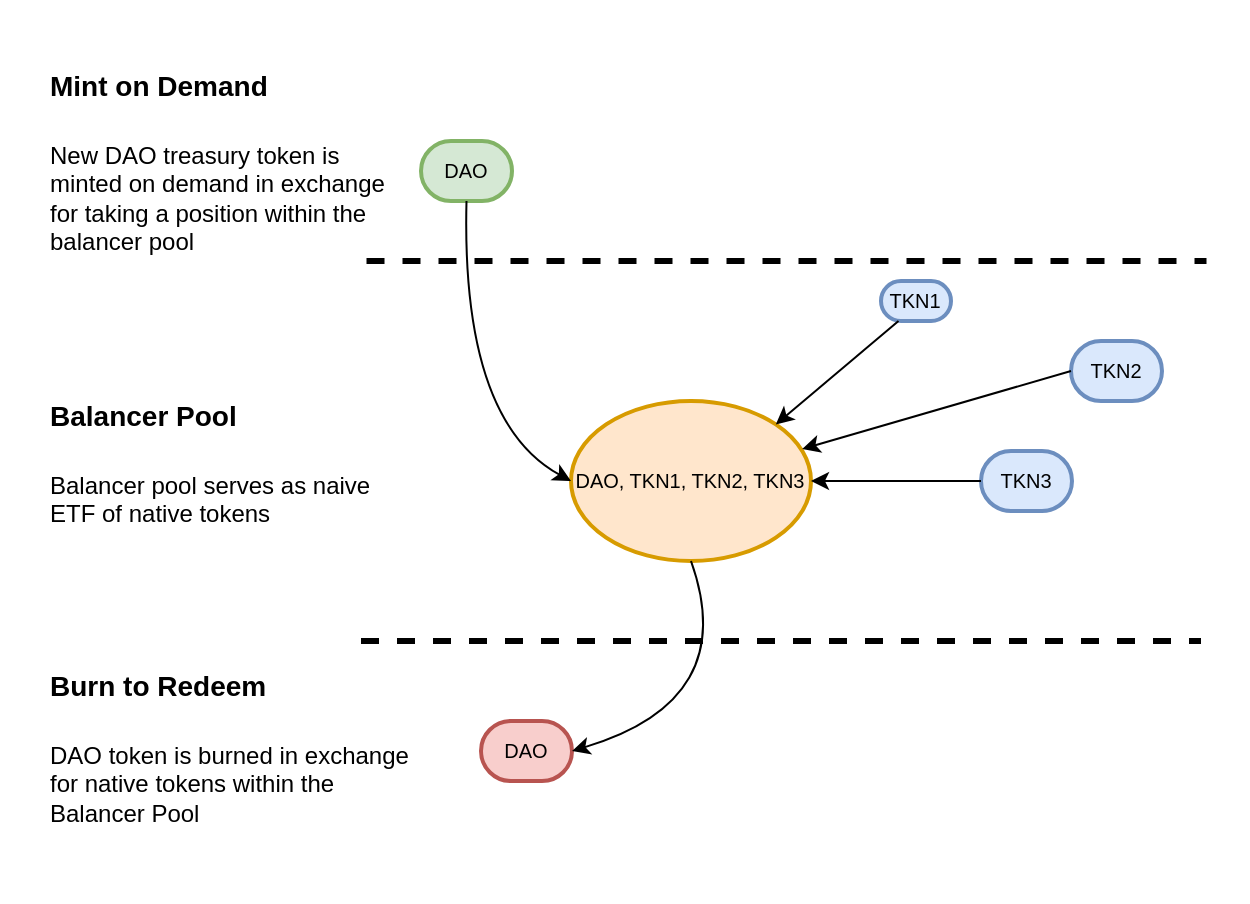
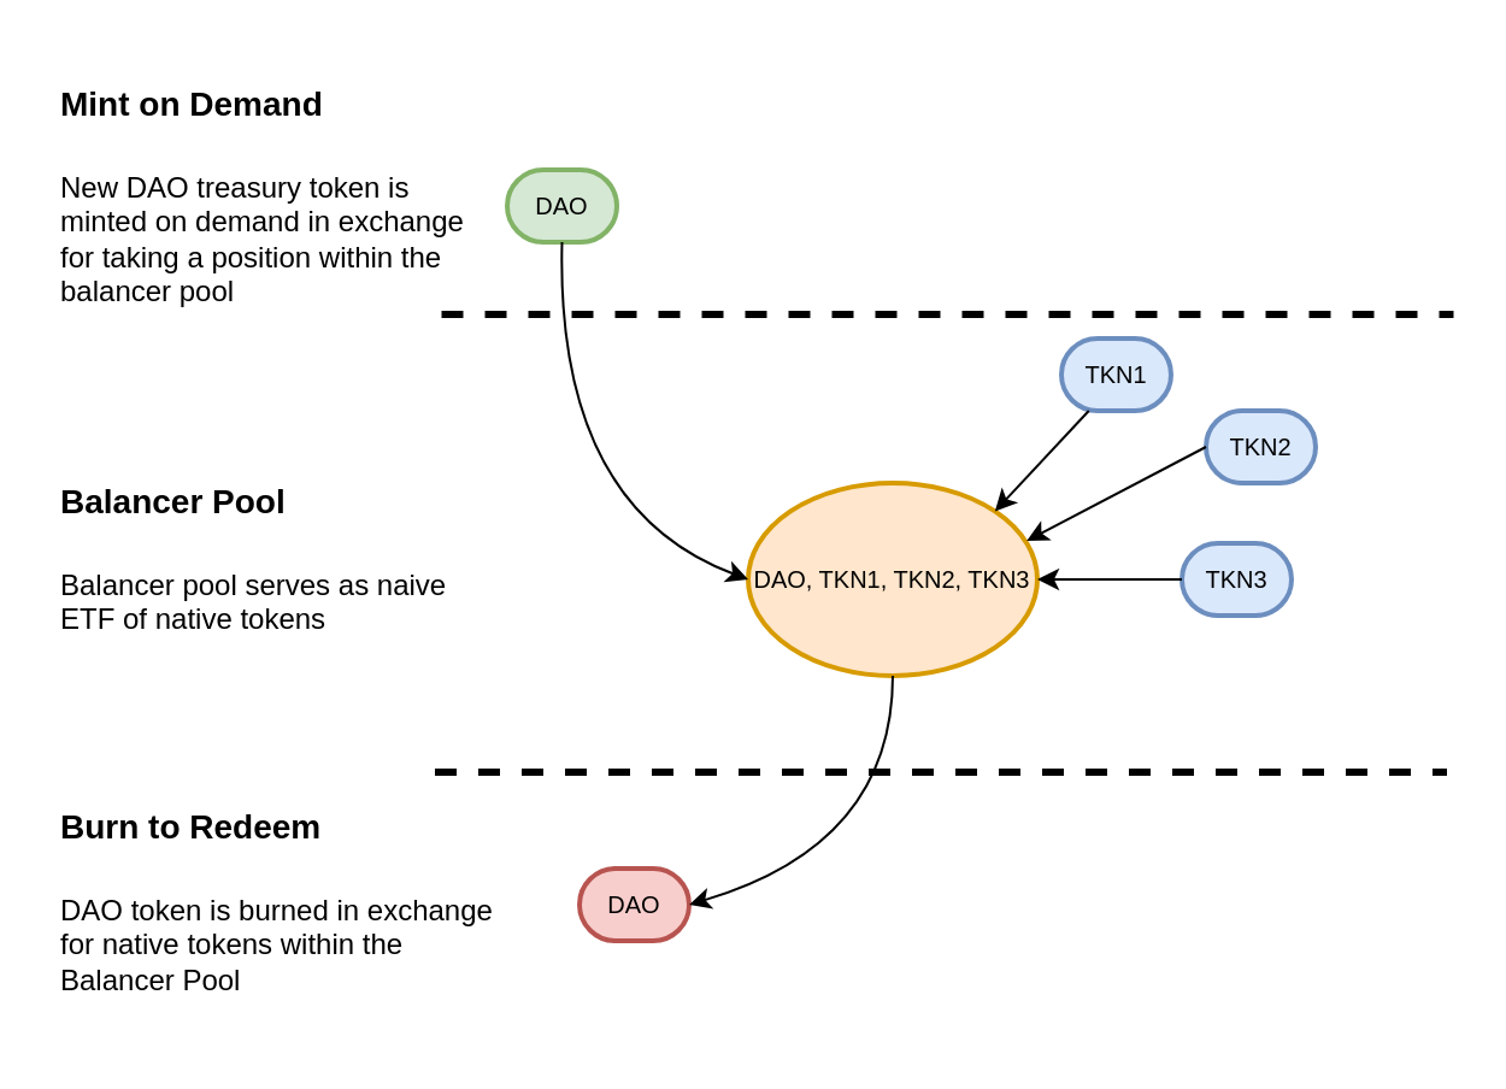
  <mxCell id="0" />
  <mxCell id="1" parent="0" />
- <mxCell id="2" value="&lt;font style=&quot;font-size: 10px;&quot;&gt;DAO, TKN1, TKN2, TKN3&lt;/font&gt;" style="ellipse;whiteSpace=wrap;html=1;fillColor=#ffe6cc;strokeColor=#d79b00;strokeWidth=2;" parent="1" vertex="1"><mxGeometry x="285" y="200" width="120" height="80" as="geometry" /></mxCell>
+ <mxCell id="2" value="&lt;font style=&quot;font-size: 10px;&quot;&gt;DAO, TKN1, TKN2, TKN3&lt;/font&gt;" style="ellipse;whiteSpace=wrap;html=1;fillColor=#ffe6cc;strokeColor=#d79b00;strokeWidth=2;" parent="1" vertex="1"><mxGeometry x="310" y="200" width="120" height="80" as="geometry" /></mxCell>
  <mxCell id="3" value="" style="endArrow=none;dashed=1;html=1;rounded=0;strokeWidth=3;" parent="1" edge="1"><mxGeometry width="50" height="50" relative="1" as="geometry"><mxPoint x="182.75" y="130" as="sourcePoint" /><mxPoint x="602.75" y="130" as="targetPoint" /></mxGeometry></mxCell>
  <mxCell id="4" value="&lt;font style=&quot;font-size: 10px;&quot;&gt;DAO&lt;/font&gt;&lt;font style=&quot;&quot;&gt;&lt;br&gt;&lt;/font&gt;" style="rounded=1;whiteSpace=wrap;html=1;fillColor=#d5e8d4;strokeColor=#82b366;strokeWidth=2;arcSize=50;" parent="1" vertex="1"><mxGeometry x="210" y="70" width="45.5" height="30" as="geometry" /></mxCell>
- <mxCell id="5" value="&lt;font style=&quot;&quot;&gt;&lt;span style=&quot;font-size: 10px;&quot;&gt;TKN1&lt;/span&gt;&lt;br&gt;&lt;/font&gt;" style="rounded=1;whiteSpace=wrap;html=1;fillColor=#dae8fc;strokeColor=#6c8ebf;strokeWidth=2;arcSize=50;" parent="1" vertex="1"><mxGeometry x="440" y="140" width="35" height="20" as="geometry" /></mxCell>
- <mxCell id="6" value="&lt;font style=&quot;&quot;&gt;&lt;font style=&quot;font-size: 10px;&quot;&gt;TKN2&lt;/font&gt;&lt;br&gt;&lt;/font&gt;" style="rounded=1;whiteSpace=wrap;html=1;fillColor=#dae8fc;strokeColor=#6c8ebf;strokeWidth=2;arcSize=50;" parent="1" vertex="1"><mxGeometry x="535" y="170" width="45.5" height="30" as="geometry" /></mxCell>
+ <mxCell id="5" value="&lt;font style=&quot;&quot;&gt;&lt;span style=&quot;font-size: 10px;&quot;&gt;TKN1&lt;/span&gt;&lt;br&gt;&lt;/font&gt;" style="rounded=1;whiteSpace=wrap;html=1;fillColor=#dae8fc;strokeColor=#6c8ebf;strokeWidth=2;arcSize=50;" parent="1" vertex="1"><mxGeometry x="440" y="140" width="45.5" height="30" as="geometry" /></mxCell>
+ <mxCell id="6" value="&lt;font style=&quot;&quot;&gt;&lt;font style=&quot;font-size: 10px;&quot;&gt;TKN2&lt;/font&gt;&lt;br&gt;&lt;/font&gt;" style="rounded=1;whiteSpace=wrap;html=1;fillColor=#dae8fc;strokeColor=#6c8ebf;strokeWidth=2;arcSize=50;" parent="1" vertex="1"><mxGeometry x="500" y="170" width="45.5" height="30" as="geometry" /></mxCell>
  <mxCell id="7" value="&lt;font style=&quot;&quot;&gt;&lt;font style=&quot;font-size: 10px;&quot;&gt;TKN3&lt;/font&gt;&lt;br&gt;&lt;/font&gt;" style="rounded=1;whiteSpace=wrap;html=1;fillColor=#dae8fc;strokeColor=#6c8ebf;strokeWidth=2;arcSize=50;" parent="1" vertex="1"><mxGeometry x="490" y="225" width="45.5" height="30" as="geometry" /></mxCell>
  <mxCell id="8" value="" style="endArrow=classic;html=1;rounded=0;exitX=0.25;exitY=1;exitDx=0;exitDy=0;entryX=1;entryY=0;entryDx=0;entryDy=0;" parent="1" source="5" target="2" edge="1"><mxGeometry width="50" height="50" relative="1" as="geometry"><mxPoint x="310" y="440" as="sourcePoint" /><mxPoint x="360" y="390" as="targetPoint" /></mxGeometry></mxCell>
  <mxCell id="9" value="" style="endArrow=classic;html=1;rounded=0;exitX=0;exitY=0.5;exitDx=0;exitDy=0;entryX=0.963;entryY=0.3;entryDx=0;entryDy=0;entryPerimeter=0;" parent="1" source="6" target="2" edge="1"><mxGeometry width="50" height="50" relative="1" as="geometry"><mxPoint x="590" y="330" as="sourcePoint" /><mxPoint x="640" y="280" as="targetPoint" /></mxGeometry></mxCell>
  <mxCell id="10" value="" style="endArrow=classic;html=1;rounded=0;exitX=0;exitY=0.5;exitDx=0;exitDy=0;entryX=1;entryY=0.5;entryDx=0;entryDy=0;" parent="1" source="7" target="2" edge="1"><mxGeometry width="50" height="50" relative="1" as="geometry"><mxPoint x="540" y="370" as="sourcePoint" /><mxPoint x="590" y="320" as="targetPoint" /></mxGeometry></mxCell>
  <mxCell id="11" value="&lt;h1&gt;&lt;span style=&quot;font-size: 14px;&quot;&gt;Balancer Pool&lt;/span&gt;&lt;/h1&gt;&lt;p&gt;Balancer pool serves as naive ETF of native tokens&lt;/p&gt;" style="text;html=1;strokeColor=none;fillColor=none;spacing=5;spacingTop=-20;whiteSpace=wrap;overflow=hidden;rounded=0;" parent="1" vertex="1"><mxGeometry x="20" y="185" width="190" height="110" as="geometry" /></mxCell>
  <mxCell id="12" value="&lt;h1&gt;&lt;span style=&quot;font-size: 14px;&quot;&gt;Mint on Demand&lt;/span&gt;&lt;/h1&gt;&lt;p&gt;New DAO treasury token is minted on demand in exchange for taking a position within the balancer pool&lt;/p&gt;" style="text;html=1;strokeColor=none;fillColor=none;spacing=5;spacingTop=-20;whiteSpace=wrap;overflow=hidden;rounded=0;" parent="1" vertex="1"><mxGeometry x="20" y="20" width="180" height="110" as="geometry" /></mxCell>
  <mxCell id="13" value="&lt;h1&gt;&lt;span style=&quot;font-size: 14px;&quot;&gt;Burn to Redeem&lt;/span&gt;&lt;/h1&gt;&lt;p&gt;DAO token is burned in exchange for native tokens within the Balancer Pool&lt;/p&gt;" style="text;html=1;strokeColor=none;fillColor=none;spacing=5;spacingTop=-20;whiteSpace=wrap;overflow=hidden;rounded=0;" parent="1" vertex="1"><mxGeometry x="20" y="320" width="190" height="110" as="geometry" /></mxCell>
  <mxCell id="14" value="&lt;font style=&quot;font-size: 10px;&quot;&gt;DAO&lt;/font&gt;&lt;font style=&quot;&quot;&gt;&lt;br&gt;&lt;/font&gt;" style="rounded=1;whiteSpace=wrap;html=1;fillColor=#f8cecc;strokeColor=#b85450;strokeWidth=2;arcSize=50;" parent="1" vertex="1"><mxGeometry x="240" y="360" width="45.5" height="30" as="geometry" /></mxCell>
  <mxCell id="15" value="" style="curved=1;endArrow=classic;html=1;rounded=0;exitX=0.5;exitY=1;exitDx=0;exitDy=0;entryX=0;entryY=0.5;entryDx=0;entryDy=0;" parent="1" source="4" target="2" edge="1"><mxGeometry width="50" height="50" relative="1" as="geometry"><mxPoint x="310" y="150" as="sourcePoint" /><mxPoint x="310" y="240" as="targetPoint" /><Array as="points"><mxPoint x="230" y="210" /></Array></mxGeometry></mxCell>
  <mxCell id="16" value="" style="curved=1;endArrow=classic;html=1;rounded=0;exitX=0.5;exitY=1;exitDx=0;exitDy=0;entryX=1;entryY=0.5;entryDx=0;entryDy=0;" parent="1" source="2" target="14" edge="1"><mxGeometry width="50" height="50" relative="1" as="geometry"><mxPoint x="340" y="310" as="sourcePoint" /><mxPoint x="310" y="410" as="targetPoint" /><Array as="points"><mxPoint x="370" y="350" /></Array></mxGeometry></mxCell>
  <mxCell id="17" value="" style="endArrow=none;dashed=1;html=1;rounded=0;strokeWidth=3;" parent="1" edge="1"><mxGeometry width="50" height="50" relative="1" as="geometry"><mxPoint x="180" y="320" as="sourcePoint" /><mxPoint x="600" y="320" as="targetPoint" /></mxGeometry></mxCell>
